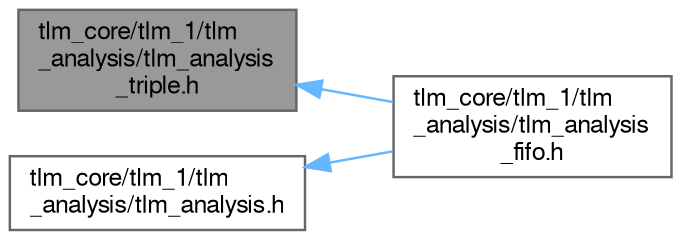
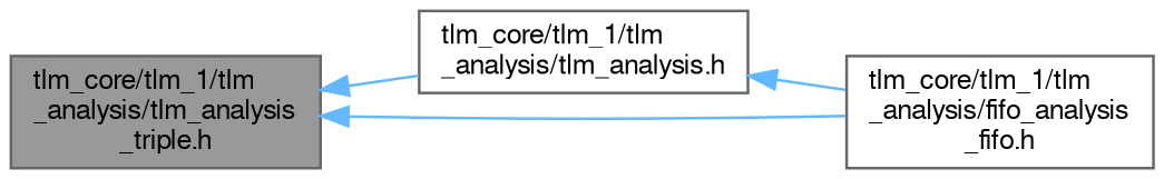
  digraph {
    rankdir=LR
    node [color=grey40 fillcolor=white fontname=FreeSans fontsize=10 shape=box style=filled]
    edge [color=steelblue1 dir=back fontname=FreeSans fontsize=10 labelfontname=FreeSans labelfontsize=10 style=solid]
    n1 [color=gray40 fillcolor=grey60 fontcolor=black height=0.2 label="tlm_core/tlm_1/tlm\l_analysis/tlm_analysis\l_triple.h" width=0.4]
    n2 [height=0.2 label="tlm_core/tlm_1/tlm\l_analysis/tlm_analysis.h" width=0.4]
-   n3 [height=0.2 label="tlm_core/tlm_1/tlm\l_analysis/tlm_analysis\l_fifo.h" width=0.4]
+   n3 [height=0.2 label="tlm_core/tlm_1/tlm\l_analysis/fifo_analysis\l_fifo.h" width=0.4]
+   n1 -> n2
    n1 -> n3
    n2 -> n3
  }
